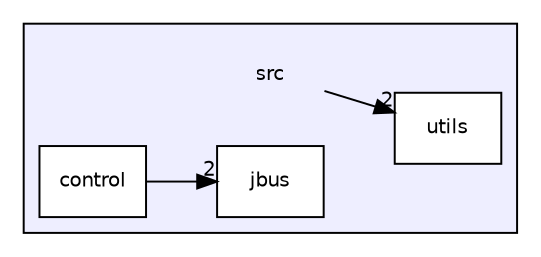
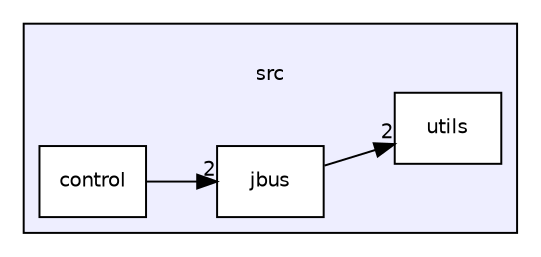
  digraph {
    compound=true
    rankdir=LR
    node [fontname=Helvetica fontsize=10 shape=box color=black fillcolor=white style=filled]
    edge [headlabel=2 labeldistance=1.5 labelfontname=Helvetica labelfontsize=10]
    n1 [label=src shape=plaintext color="" fillcolor="" style=""]
    n2 [label=control]
    n3 [label=jbus]
    n4 [label=utils]
    subgraph cluster_1 {
      bgcolor="#eeeeff"
      pencolor=black
      n1
      n2
      n3
      n4
    }
    n2 -> n3
-   n1 -> n4
+   n3 -> n4
  }
